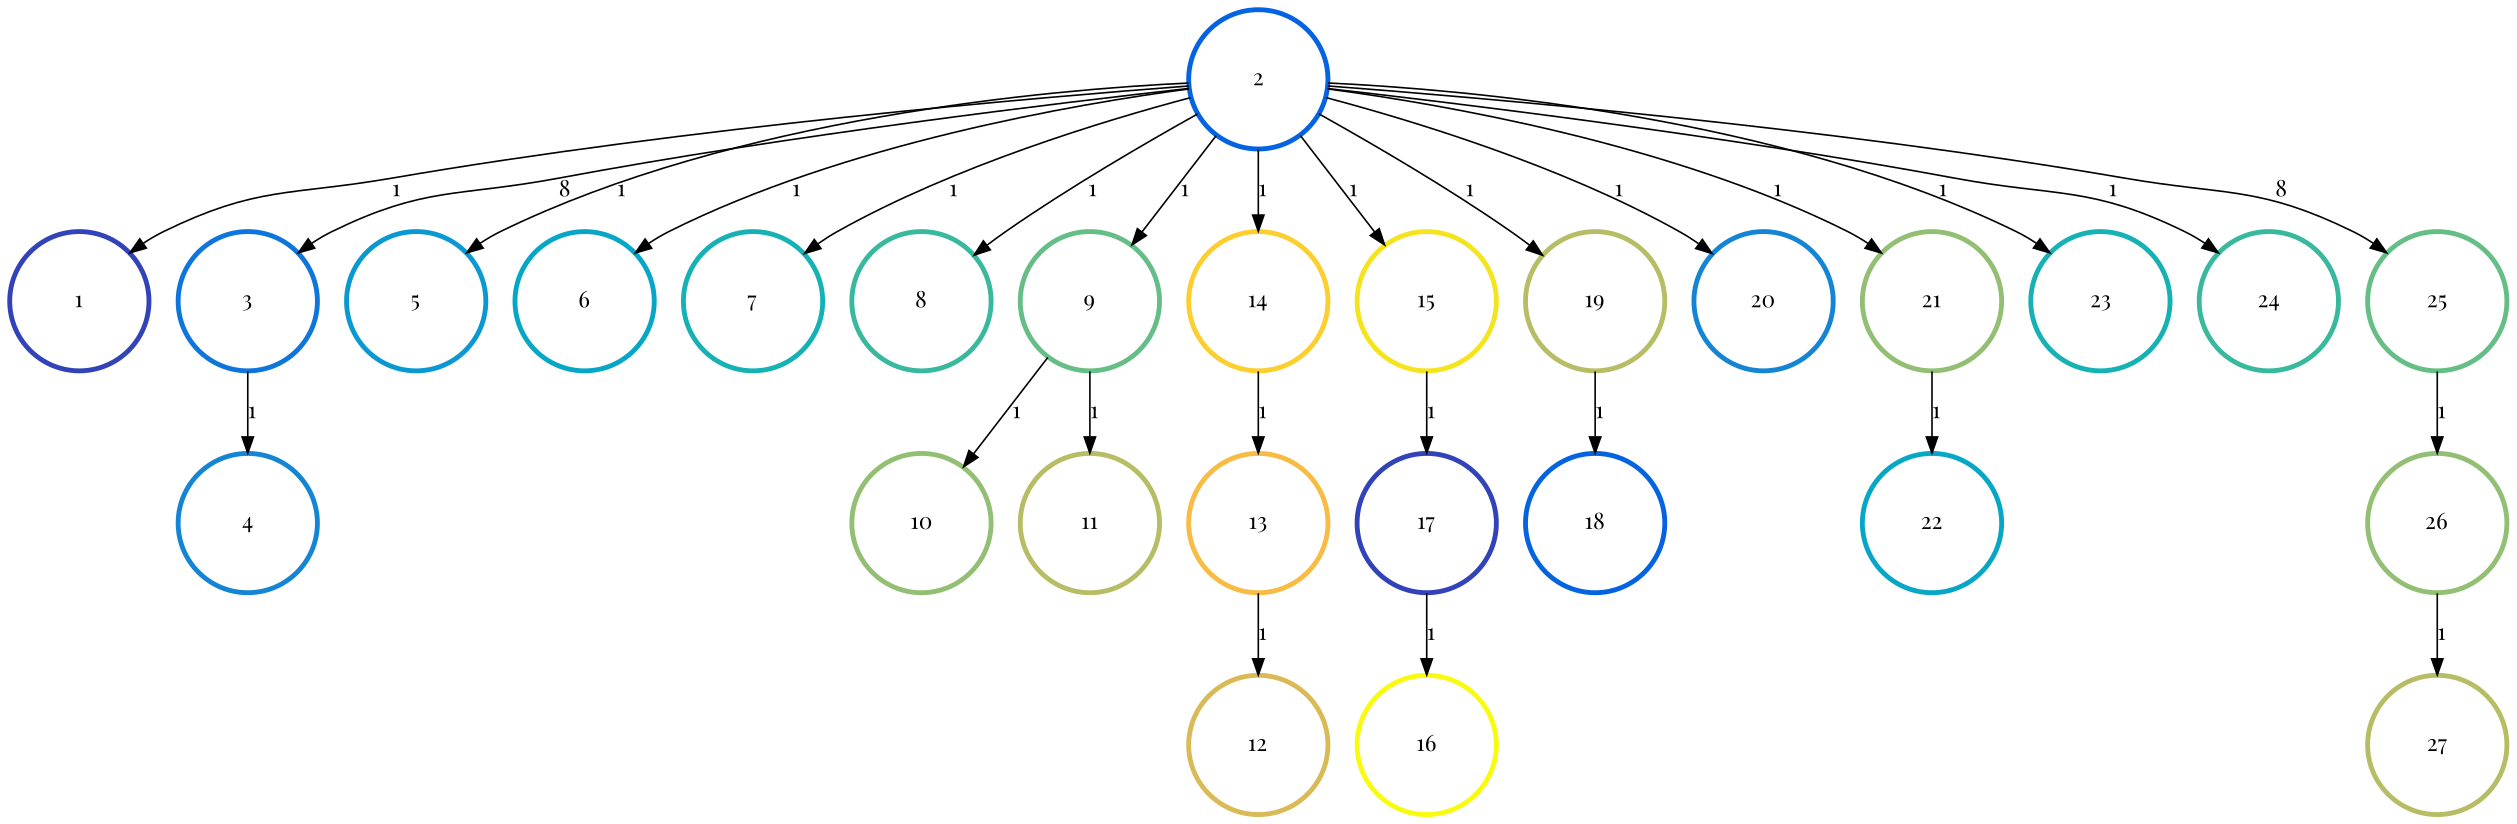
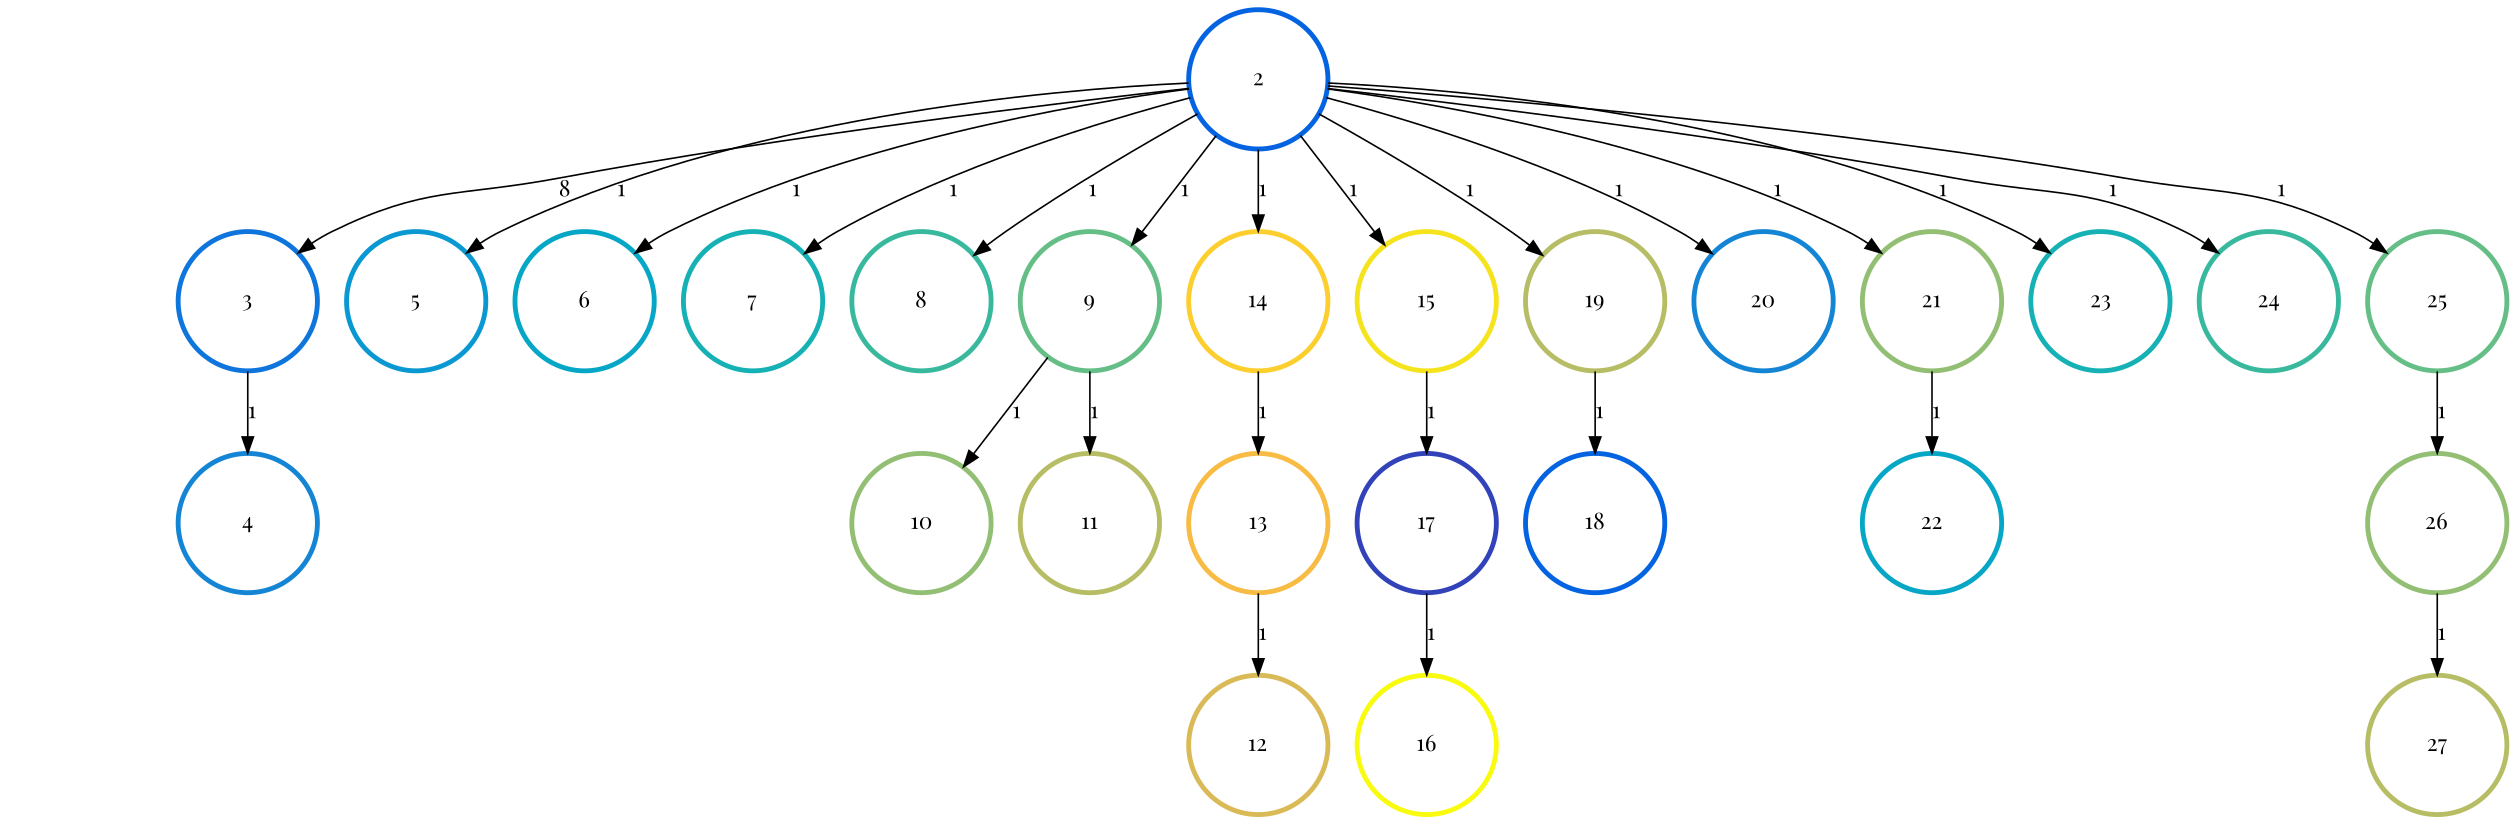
  digraph {
    fontname="Playfair Display"
    rankdir=TB
    node [color="#B7BD64" fontname="Playfair Display" penwidth=3]
    edge [color=black fontname="Playfair Display" penwidth=1]
-   n1 [color="#3243BA" height=1.2 label=1 width=1.2]
    n2 [color="#0363E1" height=1.2 label=2 width=1.2]
    n3 [color="#0D75DC" height=1.2 label=3 width=1.2]
    n4 [color="#0998D1" height=1.2 label=5 width=1.2]
    n5 [color="#06A7C6" height=1.2 label=6 width=1.2]
    n6 [color="#15B1B4" height=1.2 label=7 width=1.2]
    n7 [color="#38B99E" height=1.2 label=8 width=1.2]
    n8 [color="#65BE86" height=1.2 label=9 width=1.2]
    n9 [color="#FCCE2E" height=1.2 label=14 width=1.2]
    n10 [color="#F5E41D" height=1.2 label=15 width=1.2]
    n11 [height=1.2 label=19 width=1.2]
    n12 [color="#1485D4" height=1.2 label=20 width=1.2]
    n13 [color="#92BF73" height=1.2 label=21 width=1.2]
    n14 [color="#15B1B4" height=1.2 label=23 width=1.2]
    n15 [color="#38B99E" height=1.2 label=24 width=1.2]
    n16 [color="#65BE86" height=1.2 label=25 width=1.2]
    n17 [color="#1485D4" height=1.2 label=4 width=1.2]
    n18 [color="#92BF73" height=1.2 label=10 width=1.2]
    n19 [height=1.2 label=11 width=1.2]
    n20 [color="#F8BB44" height=1.2 label=13 width=1.2]
    n21 [color="#3243BA" height=1.2 label=17 width=1.2]
    n22 [color="#0363E1" height=1.2 label=18 width=1.2]
    n23 [color="#06A7C6" height=1.2 label=22 width=1.2]
    n24 [color="#92BF73" height=1.2 label=26 width=1.2]
    n25 [color="#D9BA56" height=1.2 label=12 width=1.2]
    n26 [color="#F9FB0E" height=1.2 label=16 width=1.2]
    n27 [height=1.2 label=27 width=1.2]
-   n2 -> n1 [label=1]
    n2 -> n3 [label=8]
    n2 -> n4 [label=1]
    n2 -> n5 [label=1]
    n2 -> n6 [label=1]
    n2 -> n7 [label=1]
    n2 -> n8 [label=1]
    n2 -> n9 [label=1]
    n2 -> n10 [label=1]
    n2 -> n11 [label=1]
    n2 -> n12 [label=1]
    n2 -> n13 [label=1]
    n2 -> n14 [label=1]
    n2 -> n15 [label=1]
-   n2 -> n16 [label=8]
+   n2 -> n16 [label=1]
    n3 -> n17 [label=1]
    n8 -> n18 [label=1]
    n8 -> n19 [label=1]
    n9 -> n20 [label=1]
    n10 -> n21 [label=1]
    n11 -> n22 [label=1]
    n13 -> n23 [label=1]
    n16 -> n24 [label=1]
    n20 -> n25 [label=1]
    n21 -> n26 [label=1]
    n24 -> n27 [label=1]
  }
